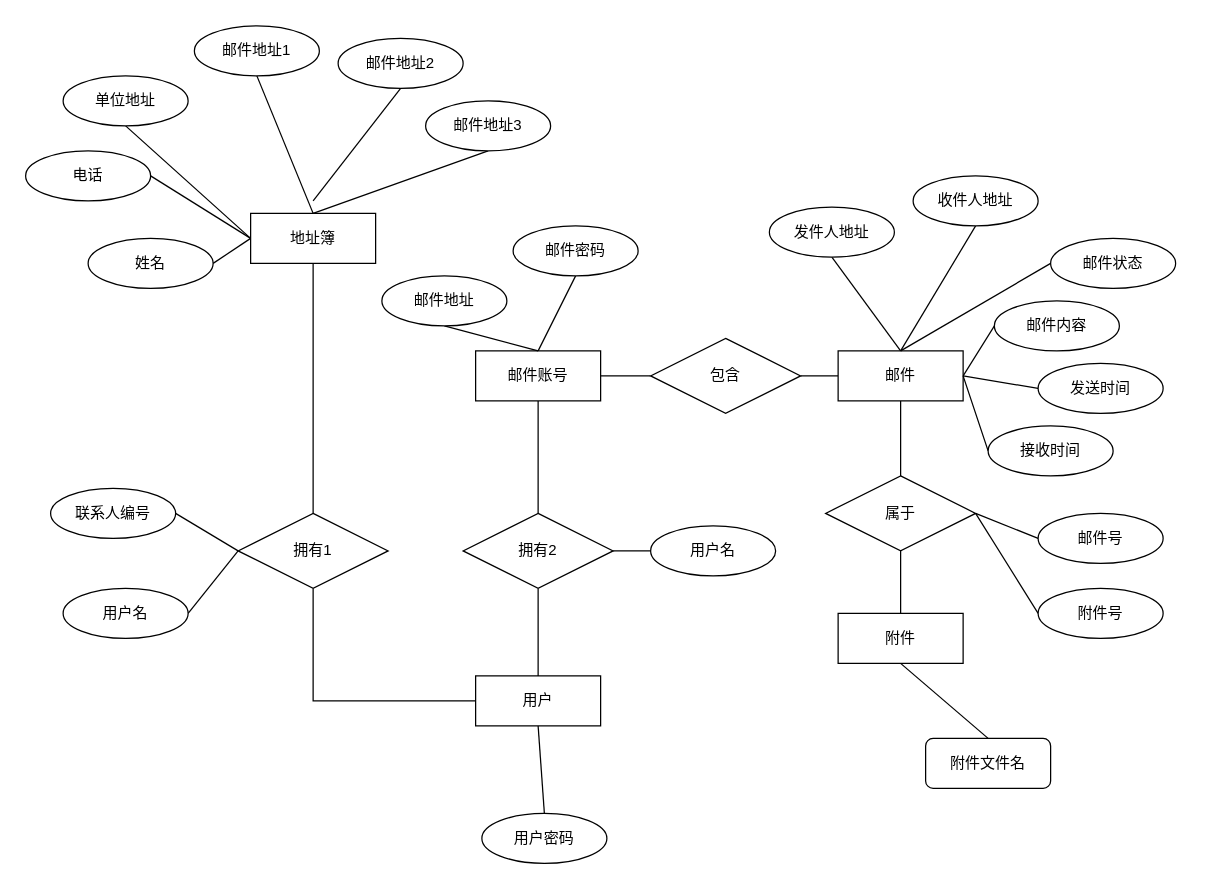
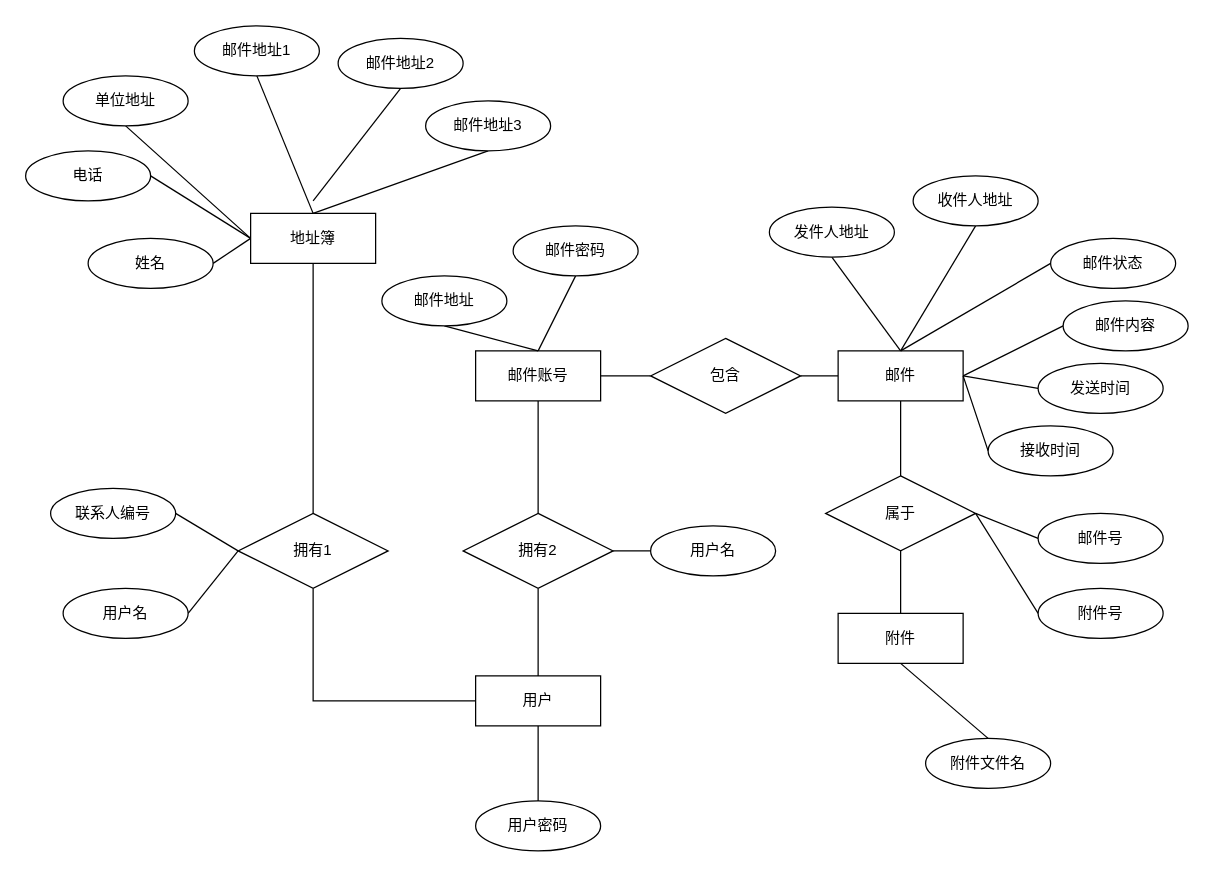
  <mxCell id="0" />
  <mxCell id="1" parent="0" />
  <mxCell id="2" style="rounded=0;orthogonalLoop=1;jettySize=auto;html=1;exitX=0.5;exitY=1;exitDx=0;exitDy=0;entryX=0.5;entryY=0;entryDx=0;entryDy=0;endArrow=none;endFill=0;" edge="1" parent="1" source="3" target="15"><mxGeometry relative="1" as="geometry" /></mxCell>
  <mxCell id="3" value="地址簿" style="whiteSpace=wrap;html=1;align=center;" vertex="1" parent="1"><mxGeometry x="200" y="170" width="100" height="40" as="geometry" /></mxCell>
  <mxCell id="4" style="rounded=0;orthogonalLoop=1;jettySize=auto;html=1;exitX=0;exitY=0.5;exitDx=0;exitDy=0;entryX=0.5;entryY=1;entryDx=0;entryDy=0;endArrow=none;endFill=0;edgeStyle=orthogonalEdgeStyle;" edge="1" parent="1" source="6" target="15"><mxGeometry relative="1" as="geometry" /></mxCell>
  <mxCell id="5" style="rounded=0;orthogonalLoop=1;jettySize=auto;html=1;exitX=0.5;exitY=1;exitDx=0;exitDy=0;entryX=0.5;entryY=0;entryDx=0;entryDy=0;endArrow=none;endFill=0;" edge="1" parent="1" source="6" target="23"><mxGeometry relative="1" as="geometry" /></mxCell>
  <mxCell id="6" value="用户" style="whiteSpace=wrap;html=1;align=center;" vertex="1" parent="1"><mxGeometry x="380" y="540" width="100" height="40" as="geometry" /></mxCell>
  <mxCell id="7" style="rounded=0;orthogonalLoop=1;jettySize=auto;html=1;exitX=1;exitY=0.5;exitDx=0;exitDy=0;entryX=0;entryY=0.5;entryDx=0;entryDy=0;endArrow=none;endFill=0;" edge="1" parent="1" source="9" target="18"><mxGeometry relative="1" as="geometry" /></mxCell>
  <mxCell id="8" style="rounded=0;orthogonalLoop=1;jettySize=auto;html=1;exitX=0.5;exitY=1;exitDx=0;exitDy=0;entryX=0.5;entryY=0;entryDx=0;entryDy=0;endArrow=none;endFill=0;" edge="1" parent="1" source="9" target="17"><mxGeometry relative="1" as="geometry" /></mxCell>
  <mxCell id="9" value="邮件账号" style="whiteSpace=wrap;html=1;align=center;" vertex="1" parent="1"><mxGeometry x="380" y="280" width="100" height="40" as="geometry" /></mxCell>
  <mxCell id="10" style="rounded=0;orthogonalLoop=1;jettySize=auto;html=1;exitX=0;exitY=0.5;exitDx=0;exitDy=0;entryX=1;entryY=0.5;entryDx=0;entryDy=0;endArrow=none;endFill=0;" edge="1" parent="1" source="12" target="18"><mxGeometry relative="1" as="geometry" /></mxCell>
  <mxCell id="11" style="edgeStyle=orthogonalEdgeStyle;rounded=0;orthogonalLoop=1;jettySize=auto;html=1;exitX=0.5;exitY=1;exitDx=0;exitDy=0;entryX=0.5;entryY=0;entryDx=0;entryDy=0;endArrow=none;endFill=0;" edge="1" parent="1" source="12" target="20"><mxGeometry relative="1" as="geometry" /></mxCell>
  <mxCell id="12" value="邮件" style="whiteSpace=wrap;html=1;align=center;" vertex="1" parent="1"><mxGeometry x="670" y="280" width="100" height="40" as="geometry" /></mxCell>
  <mxCell id="13" value="附件" style="whiteSpace=wrap;html=1;align=center;" vertex="1" parent="1"><mxGeometry x="670" y="490" width="100" height="40" as="geometry" /></mxCell>
  <mxCell id="14" style="rounded=0;orthogonalLoop=1;jettySize=auto;html=1;exitX=0;exitY=0.5;exitDx=0;exitDy=0;entryX=1;entryY=0.5;entryDx=0;entryDy=0;endArrow=none;endFill=0;" edge="1" parent="1" source="15" target="24"><mxGeometry relative="1" as="geometry" /></mxCell>
  <mxCell id="15" value="拥有1" style="shape=rhombus;perimeter=rhombusPerimeter;whiteSpace=wrap;html=1;align=center;" vertex="1" parent="1"><mxGeometry x="190" y="410" width="120" height="60" as="geometry" /></mxCell>
  <mxCell id="16" style="rounded=0;orthogonalLoop=1;jettySize=auto;html=1;exitX=0.5;exitY=1;exitDx=0;exitDy=0;entryX=0.5;entryY=0;entryDx=0;entryDy=0;endArrow=none;endFill=0;" edge="1" parent="1" source="17" target="6"><mxGeometry relative="1" as="geometry" /></mxCell>
  <mxCell id="17" value="拥有2" style="shape=rhombus;perimeter=rhombusPerimeter;whiteSpace=wrap;html=1;align=center;" vertex="1" parent="1"><mxGeometry x="370" y="410" width="120" height="60" as="geometry" /></mxCell>
  <mxCell id="18" value="包含" style="shape=rhombus;perimeter=rhombusPerimeter;whiteSpace=wrap;html=1;align=center;" vertex="1" parent="1"><mxGeometry x="520" y="270" width="120" height="60" as="geometry" /></mxCell>
  <mxCell id="19" style="edgeStyle=orthogonalEdgeStyle;rounded=0;orthogonalLoop=1;jettySize=auto;html=1;exitX=0.5;exitY=1;exitDx=0;exitDy=0;entryX=0.5;entryY=0;entryDx=0;entryDy=0;endArrow=none;endFill=0;" edge="1" parent="1" source="20" target="13"><mxGeometry relative="1" as="geometry" /></mxCell>
  <mxCell id="20" value="属于" style="shape=rhombus;perimeter=rhombusPerimeter;whiteSpace=wrap;html=1;align=center;" vertex="1" parent="1"><mxGeometry x="660" y="380" width="120" height="60" as="geometry" /></mxCell>
  <mxCell id="21" style="rounded=0;orthogonalLoop=1;jettySize=auto;html=1;exitX=0;exitY=0.5;exitDx=0;exitDy=0;entryX=1;entryY=0.5;entryDx=0;entryDy=0;endArrow=none;endFill=0;" edge="1" parent="1" source="22" target="17"><mxGeometry relative="1" as="geometry" /></mxCell>
  <mxCell id="22" value="用户名" style="ellipse;whiteSpace=wrap;html=1;align=center;" vertex="1" parent="1"><mxGeometry x="520" y="420" width="100" height="40" as="geometry" /></mxCell>
- <mxCell id="23" value="用户密码" style="ellipse;whiteSpace=wrap;html=1;align=center;" vertex="1" parent="1"><mxGeometry x="385" y="650" width="100" height="40" as="geometry" /></mxCell>
+ <mxCell id="23" value="用户密码" style="ellipse;whiteSpace=wrap;html=1;align=center;" vertex="1" parent="1"><mxGeometry x="380" y="640" width="100" height="40" as="geometry" /></mxCell>
  <mxCell id="24" value="用户名" style="ellipse;whiteSpace=wrap;html=1;align=center;" vertex="1" parent="1"><mxGeometry x="50" y="470" width="100" height="40" as="geometry" /></mxCell>
  <mxCell id="25" style="rounded=0;orthogonalLoop=1;jettySize=auto;html=1;exitX=1;exitY=0.5;exitDx=0;exitDy=0;entryX=0;entryY=0.5;entryDx=0;entryDy=0;endArrow=none;endFill=0;" edge="1" parent="1" source="26" target="15"><mxGeometry relative="1" as="geometry" /></mxCell>
  <mxCell id="26" value="联系人编号" style="ellipse;whiteSpace=wrap;html=1;align=center;" vertex="1" parent="1"><mxGeometry x="40" y="390" width="100" height="40" as="geometry" /></mxCell>
  <mxCell id="27" style="rounded=0;orthogonalLoop=1;jettySize=auto;html=1;exitX=1;exitY=0.5;exitDx=0;exitDy=0;entryX=0;entryY=0.5;entryDx=0;entryDy=0;endArrow=none;endFill=0;" edge="1" parent="1" source="28" target="3"><mxGeometry relative="1" as="geometry" /></mxCell>
  <mxCell id="28" value="姓名" style="ellipse;whiteSpace=wrap;html=1;align=center;" vertex="1" parent="1"><mxGeometry x="70" y="190" width="100" height="40" as="geometry" /></mxCell>
  <mxCell id="29" style="rounded=0;orthogonalLoop=1;jettySize=auto;html=1;exitX=1;exitY=0.5;exitDx=0;exitDy=0;entryX=0;entryY=0.5;entryDx=0;entryDy=0;endArrow=none;endFill=0;" edge="1" parent="1" source="30" target="3"><mxGeometry relative="1" as="geometry" /></mxCell>
  <mxCell id="30" value="电话" style="ellipse;whiteSpace=wrap;html=1;align=center;" vertex="1" parent="1"><mxGeometry x="20" y="120" width="100" height="40" as="geometry" /></mxCell>
  <mxCell id="31" style="rounded=0;orthogonalLoop=1;jettySize=auto;html=1;exitX=0.5;exitY=1;exitDx=0;exitDy=0;endArrow=none;endFill=0;" edge="1" parent="1" source="32"><mxGeometry relative="1" as="geometry"><mxPoint x="200" y="190" as="targetPoint" /></mxGeometry></mxCell>
  <mxCell id="32" value="单位地址" style="ellipse;whiteSpace=wrap;html=1;align=center;" vertex="1" parent="1"><mxGeometry x="50" y="60" width="100" height="40" as="geometry" /></mxCell>
  <mxCell id="33" style="rounded=0;orthogonalLoop=1;jettySize=auto;html=1;exitX=0.5;exitY=1;exitDx=0;exitDy=0;entryX=0.5;entryY=0;entryDx=0;entryDy=0;endArrow=none;endFill=0;" edge="1" parent="1" source="34" target="3"><mxGeometry relative="1" as="geometry" /></mxCell>
  <mxCell id="34" value="邮件地址1" style="ellipse;whiteSpace=wrap;html=1;align=center;" vertex="1" parent="1"><mxGeometry x="155" y="20" width="100" height="40" as="geometry" /></mxCell>
  <mxCell id="35" style="rounded=0;orthogonalLoop=1;jettySize=auto;html=1;exitX=0.5;exitY=1;exitDx=0;exitDy=0;endArrow=none;endFill=0;" edge="1" parent="1" source="36"><mxGeometry relative="1" as="geometry"><mxPoint x="250" y="160" as="targetPoint" /></mxGeometry></mxCell>
  <mxCell id="36" value="邮件地址2" style="ellipse;whiteSpace=wrap;html=1;align=center;" vertex="1" parent="1"><mxGeometry x="270" y="30" width="100" height="40" as="geometry" /></mxCell>
  <mxCell id="37" style="rounded=0;orthogonalLoop=1;jettySize=auto;html=1;exitX=0.5;exitY=1;exitDx=0;exitDy=0;entryX=0.5;entryY=0;entryDx=0;entryDy=0;endArrow=none;endFill=0;" edge="1" parent="1" source="38" target="3"><mxGeometry relative="1" as="geometry" /></mxCell>
  <mxCell id="38" value="邮件地址3" style="ellipse;whiteSpace=wrap;html=1;align=center;" vertex="1" parent="1"><mxGeometry x="340" y="80" width="100" height="40" as="geometry" /></mxCell>
  <mxCell id="39" style="rounded=0;orthogonalLoop=1;jettySize=auto;html=1;exitX=0.5;exitY=1;exitDx=0;exitDy=0;entryX=0.5;entryY=0;entryDx=0;entryDy=0;endArrow=none;endFill=0;" edge="1" parent="1" source="40" target="12"><mxGeometry relative="1" as="geometry" /></mxCell>
  <mxCell id="40" value="发件人地址" style="ellipse;whiteSpace=wrap;html=1;align=center;" vertex="1" parent="1"><mxGeometry x="615" y="165" width="100" height="40" as="geometry" /></mxCell>
  <mxCell id="41" style="rounded=0;orthogonalLoop=1;jettySize=auto;html=1;exitX=0.5;exitY=1;exitDx=0;exitDy=0;entryX=0.5;entryY=0;entryDx=0;entryDy=0;endArrow=none;endFill=0;" edge="1" parent="1" source="42" target="9"><mxGeometry relative="1" as="geometry" /></mxCell>
  <mxCell id="42" value="邮件密码" style="ellipse;whiteSpace=wrap;html=1;align=center;" vertex="1" parent="1"><mxGeometry x="410" y="180" width="100" height="40" as="geometry" /></mxCell>
  <mxCell id="43" style="rounded=0;orthogonalLoop=1;jettySize=auto;html=1;exitX=0.5;exitY=1;exitDx=0;exitDy=0;endArrow=none;endFill=0;" edge="1" parent="1" source="44"><mxGeometry relative="1" as="geometry"><mxPoint x="430" y="280" as="targetPoint" /></mxGeometry></mxCell>
  <mxCell id="44" value="邮件地址" style="ellipse;whiteSpace=wrap;html=1;align=center;" vertex="1" parent="1"><mxGeometry x="305" y="220" width="100" height="40" as="geometry" /></mxCell>
  <mxCell id="45" style="rounded=0;orthogonalLoop=1;jettySize=auto;html=1;exitX=0;exitY=0.5;exitDx=0;exitDy=0;entryX=1;entryY=0.5;entryDx=0;entryDy=0;endArrow=none;endFill=0;" edge="1" parent="1" source="46" target="20"><mxGeometry relative="1" as="geometry" /></mxCell>
  <mxCell id="46" value="邮件号" style="ellipse;whiteSpace=wrap;html=1;align=center;" vertex="1" parent="1"><mxGeometry x="830" y="410" width="100" height="40" as="geometry" /></mxCell>
  <mxCell id="47" style="rounded=0;orthogonalLoop=1;jettySize=auto;html=1;exitX=0.5;exitY=1;exitDx=0;exitDy=0;endArrow=none;endFill=0;" edge="1" parent="1" source="48"><mxGeometry relative="1" as="geometry"><mxPoint x="720" y="280" as="targetPoint" /></mxGeometry></mxCell>
  <mxCell id="48" value="收件人地址" style="ellipse;whiteSpace=wrap;html=1;align=center;" vertex="1" parent="1"><mxGeometry x="730" y="140" width="100" height="40" as="geometry" /></mxCell>
  <mxCell id="49" style="rounded=0;orthogonalLoop=1;jettySize=auto;html=1;exitX=0;exitY=0.5;exitDx=0;exitDy=0;endArrow=none;endFill=0;" edge="1" parent="1" source="50"><mxGeometry relative="1" as="geometry"><mxPoint x="720" y="280" as="targetPoint" /></mxGeometry></mxCell>
  <mxCell id="50" value="邮件状态" style="ellipse;whiteSpace=wrap;html=1;align=center;" vertex="1" parent="1"><mxGeometry x="840" y="190" width="100" height="40" as="geometry" /></mxCell>
  <mxCell id="51" style="rounded=0;orthogonalLoop=1;jettySize=auto;html=1;exitX=0;exitY=0.5;exitDx=0;exitDy=0;entryX=1;entryY=0.5;entryDx=0;entryDy=0;endArrow=none;endFill=0;" edge="1" parent="1" source="52" target="12"><mxGeometry relative="1" as="geometry" /></mxCell>
- <mxCell id="52" value="邮件内容" style="ellipse;whiteSpace=wrap;html=1;align=center;" vertex="1" parent="1"><mxGeometry x="795" y="240" width="100" height="40" as="geometry" /></mxCell>
+ <mxCell id="52" value="邮件内容" style="ellipse;whiteSpace=wrap;html=1;align=center;" vertex="1" parent="1"><mxGeometry x="850" y="240" width="100" height="40" as="geometry" /></mxCell>
  <mxCell id="53" style="rounded=0;orthogonalLoop=1;jettySize=auto;html=1;exitX=0;exitY=0.5;exitDx=0;exitDy=0;endArrow=none;endFill=0;" edge="1" parent="1" source="54"><mxGeometry relative="1" as="geometry"><mxPoint x="770" y="300" as="targetPoint" /></mxGeometry></mxCell>
  <mxCell id="54" value="发送时间" style="ellipse;whiteSpace=wrap;html=1;align=center;" vertex="1" parent="1"><mxGeometry x="830" y="290" width="100" height="40" as="geometry" /></mxCell>
  <mxCell id="55" style="rounded=0;orthogonalLoop=1;jettySize=auto;html=1;exitX=0;exitY=0.5;exitDx=0;exitDy=0;endArrow=none;endFill=0;" edge="1" parent="1" source="56"><mxGeometry relative="1" as="geometry"><mxPoint x="770" y="300" as="targetPoint" /></mxGeometry></mxCell>
  <mxCell id="56" value="接收时间" style="ellipse;whiteSpace=wrap;html=1;align=center;" vertex="1" parent="1"><mxGeometry x="790" y="340" width="100" height="40" as="geometry" /></mxCell>
  <mxCell id="57" style="rounded=0;orthogonalLoop=1;jettySize=auto;html=1;exitX=0;exitY=0.5;exitDx=0;exitDy=0;entryX=1;entryY=0.5;entryDx=0;entryDy=0;endArrow=none;endFill=0;" edge="1" parent="1" source="58" target="20"><mxGeometry relative="1" as="geometry" /></mxCell>
  <mxCell id="58" value="附件号" style="ellipse;whiteSpace=wrap;html=1;align=center;" vertex="1" parent="1"><mxGeometry x="830" y="470" width="100" height="40" as="geometry" /></mxCell>
  <mxCell id="59" style="rounded=0;orthogonalLoop=1;jettySize=auto;html=1;exitX=0.5;exitY=0;exitDx=0;exitDy=0;endArrow=none;endFill=0;" edge="1" parent="1" source="60"><mxGeometry relative="1" as="geometry"><mxPoint x="720" y="530" as="targetPoint" /></mxGeometry></mxCell>
- <mxCell id="60" value="附件文件名" style="whiteSpace=wrap;html=1;align=center;rounded=1;" vertex="1" parent="1"><mxGeometry x="740" y="590" width="100" height="40" as="geometry" /></mxCell>
+ <mxCell id="60" value="附件文件名" style="ellipse;whiteSpace=wrap;html=1;align=center;" vertex="1" parent="1"><mxGeometry x="740" y="590" width="100" height="40" as="geometry" /></mxCell>
